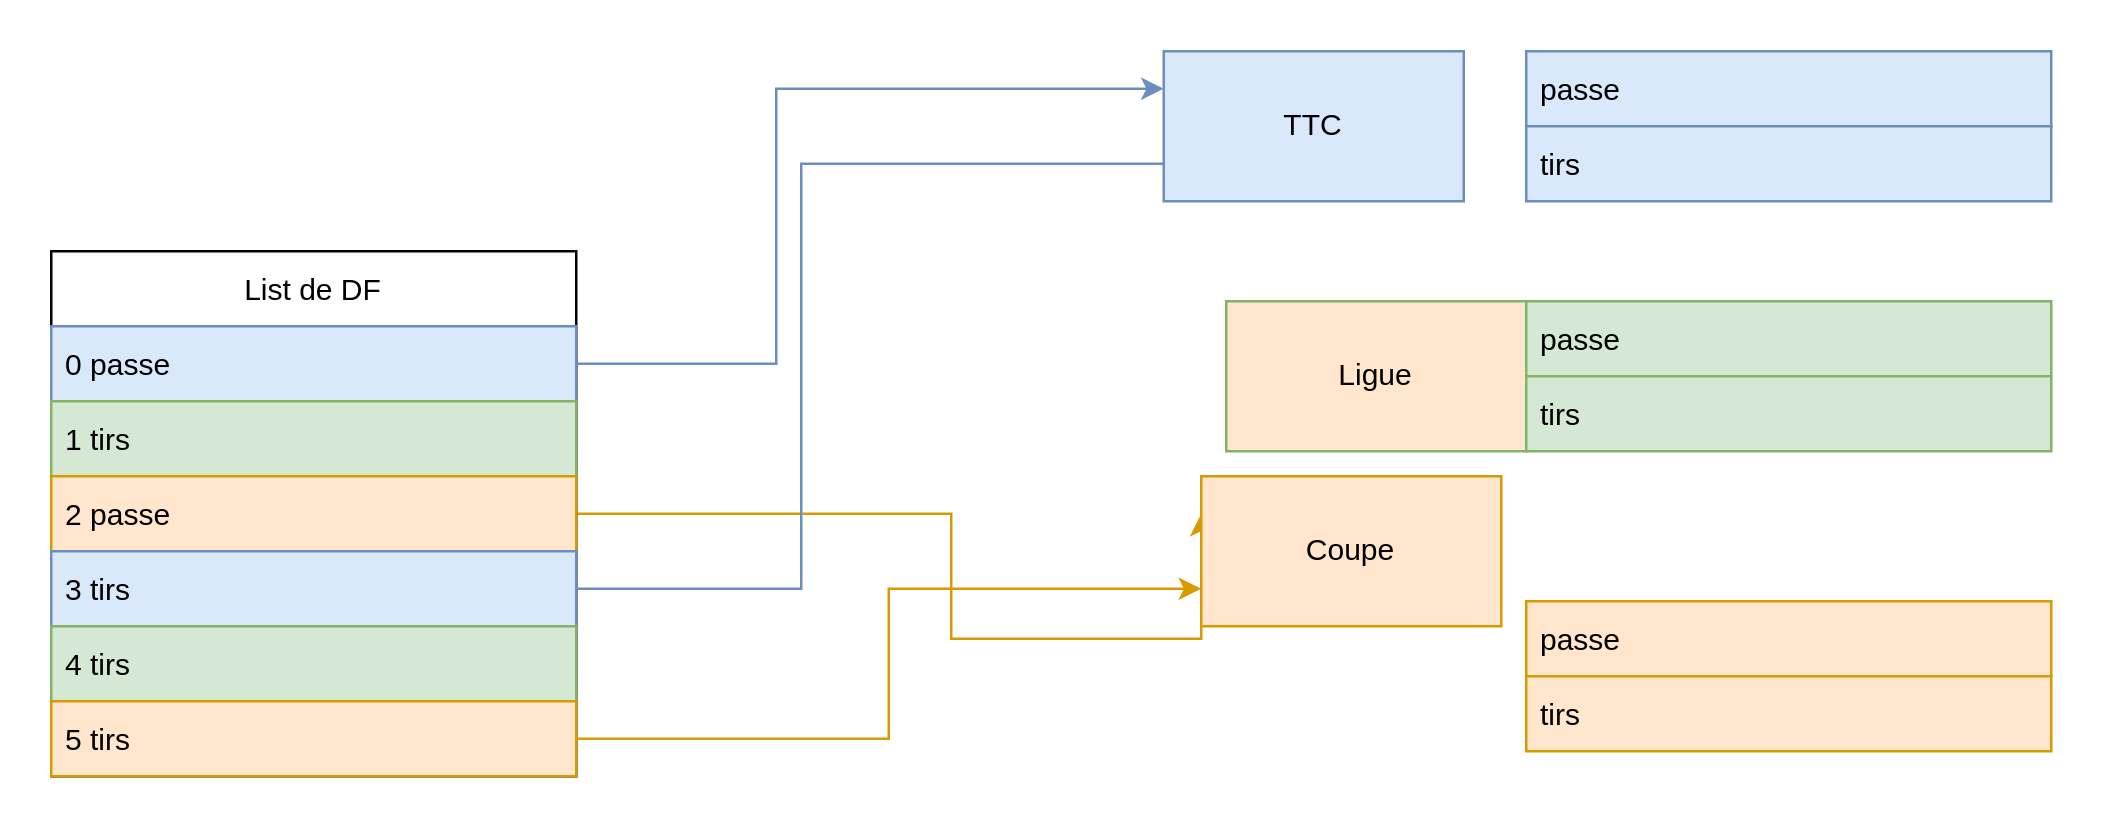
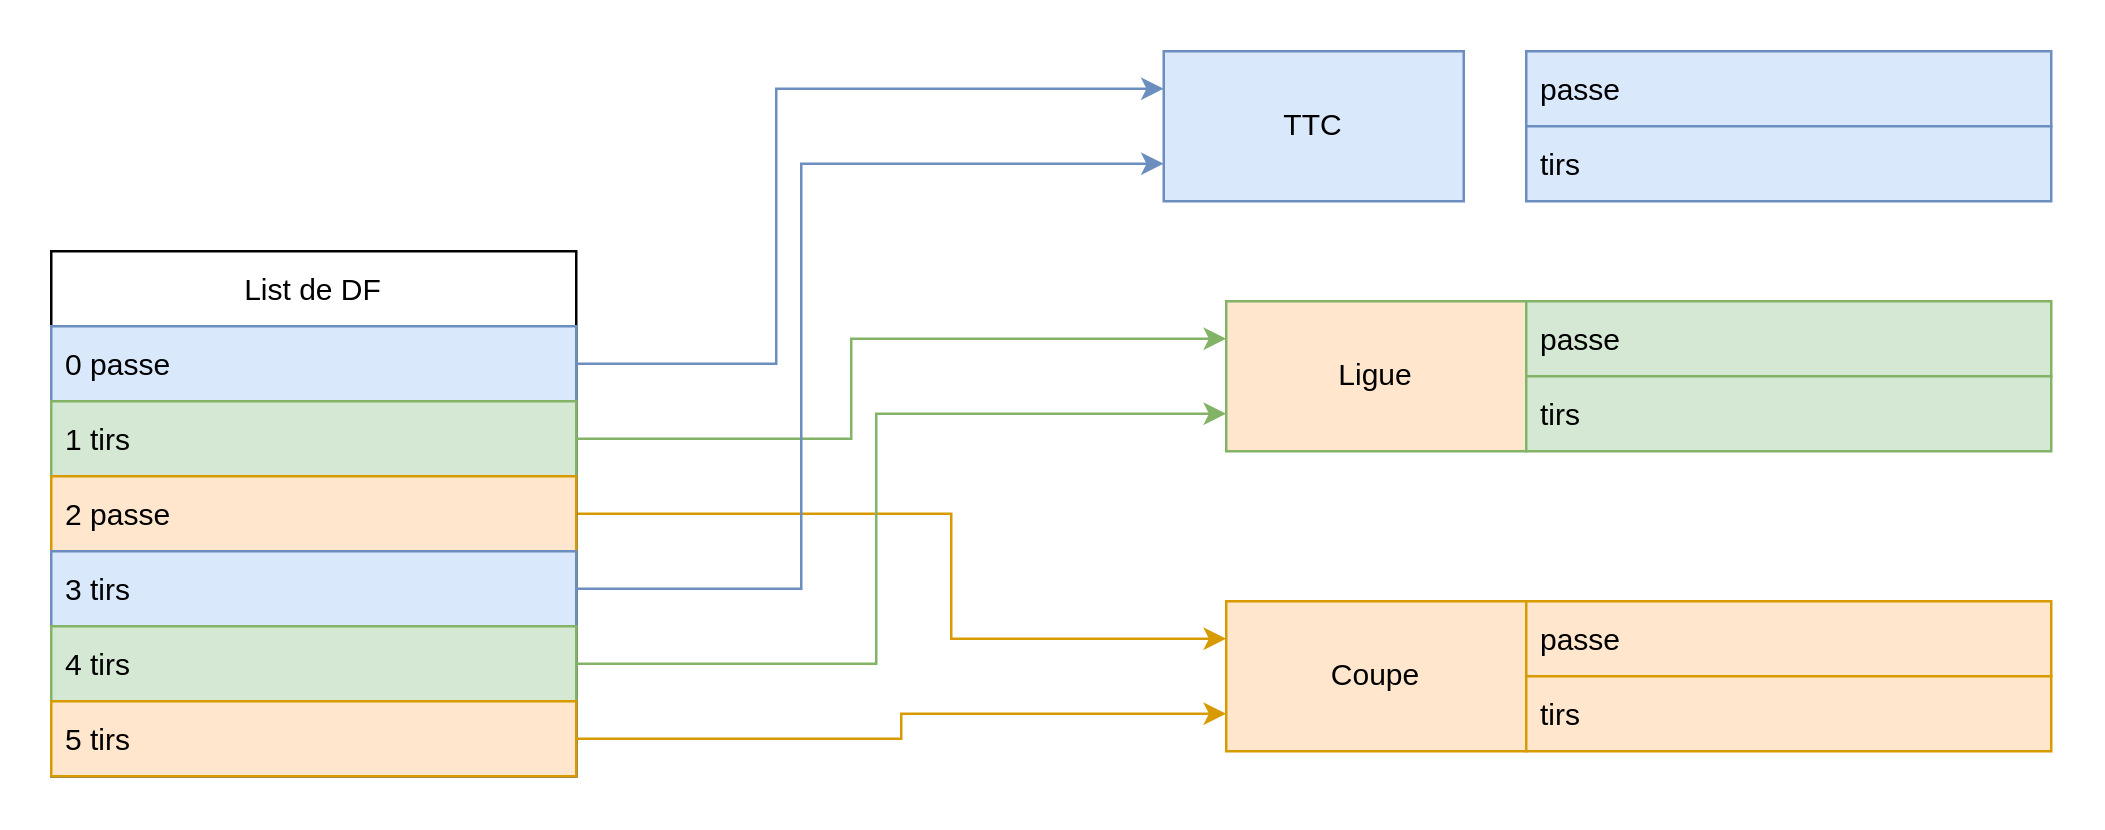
  <mxCell id="0" />
  <mxCell id="1" parent="0" />
  <mxCell id="2" style="edgeStyle=orthogonalEdgeStyle;rounded=0;orthogonalLoop=1;jettySize=auto;html=1;exitX=1;exitY=0.5;exitDx=0;exitDy=0;entryX=0;entryY=0.25;entryDx=0;entryDy=0;fillColor=#ffe6cc;strokeColor=#d79b00;" edge="1" parent="1" source="3" target="12"><mxGeometry relative="1" as="geometry"><Array as="points"><mxPoint x="380" y="205" /><mxPoint x="380" y="255" /></Array></mxGeometry></mxCell>
  <mxCell id="3" value="List de DF" style="swimlane;fontStyle=0;childLayout=stackLayout;horizontal=1;startSize=30;horizontalStack=0;resizeParent=1;resizeParentMax=0;resizeLast=0;collapsible=1;marginBottom=0;" vertex="1" parent="1"><mxGeometry x="20" y="100" width="210" height="210" as="geometry" /></mxCell>
  <mxCell id="4" value="0 passe" style="text;strokeColor=#6c8ebf;fillColor=#dae8fc;align=left;verticalAlign=middle;spacingLeft=4;spacingRight=4;overflow=hidden;points=[[0,0.5],[1,0.5]];portConstraint=eastwest;rotatable=0;" vertex="1" parent="3"><mxGeometry y="30" width="210" height="30" as="geometry" /></mxCell>
  <mxCell id="5" value="1 tirs" style="text;strokeColor=#82b366;fillColor=#d5e8d4;align=left;verticalAlign=middle;spacingLeft=4;spacingRight=4;overflow=hidden;points=[[0,0.5],[1,0.5]];portConstraint=eastwest;rotatable=0;" vertex="1" parent="3"><mxGeometry y="60" width="210" height="30" as="geometry" /></mxCell>
  <mxCell id="6" value="2 passe" style="text;strokeColor=#d79b00;fillColor=#ffe6cc;align=left;verticalAlign=middle;spacingLeft=4;spacingRight=4;overflow=hidden;points=[[0,0.5],[1,0.5]];portConstraint=eastwest;rotatable=0;" vertex="1" parent="3"><mxGeometry y="90" width="210" height="30" as="geometry" /></mxCell>
  <mxCell id="7" value="3 tirs" style="text;strokeColor=#6c8ebf;fillColor=#dae8fc;align=left;verticalAlign=middle;spacingLeft=4;spacingRight=4;overflow=hidden;points=[[0,0.5],[1,0.5]];portConstraint=eastwest;rotatable=0;" vertex="1" parent="3"><mxGeometry y="120" width="210" height="30" as="geometry" /></mxCell>
  <mxCell id="8" value="4 tirs" style="text;strokeColor=#82b366;fillColor=#d5e8d4;align=left;verticalAlign=middle;spacingLeft=4;spacingRight=4;overflow=hidden;points=[[0,0.5],[1,0.5]];portConstraint=eastwest;rotatable=0;" vertex="1" parent="3"><mxGeometry y="150" width="210" height="30" as="geometry" /></mxCell>
  <mxCell id="9" value="5 tirs" style="text;strokeColor=#d79b00;fillColor=#ffe6cc;align=left;verticalAlign=middle;spacingLeft=4;spacingRight=4;overflow=hidden;points=[[0,0.5],[1,0.5]];portConstraint=eastwest;rotatable=0;" vertex="1" parent="3"><mxGeometry y="180" width="210" height="30" as="geometry" /></mxCell>
  <mxCell id="10" value="TTC" style="rounded=0;whiteSpace=wrap;html=1;fillColor=#dae8fc;strokeColor=#6c8ebf;" vertex="1" parent="1"><mxGeometry x="465" y="20" width="120" height="60" as="geometry" /></mxCell>
  <mxCell id="11" value="Ligue" style="rounded=0;whiteSpace=wrap;html=1;fillColor=#ffe6cc;strokeColor=#82b366;" vertex="1" parent="1"><mxGeometry x="490" y="120" width="120" height="60" as="geometry" /></mxCell>
- <mxCell id="12" value="Coupe" style="rounded=0;whiteSpace=wrap;html=1;fillColor=#ffe6cc;strokeColor=#d79b00;" vertex="1" parent="1"><mxGeometry x="480" y="190" width="120" height="60" as="geometry" /></mxCell>
+ <mxCell id="12" value="Coupe" style="rounded=0;whiteSpace=wrap;html=1;fillColor=#ffe6cc;strokeColor=#d79b00;" vertex="1" parent="1"><mxGeometry x="490" y="240" width="120" height="60" as="geometry" /></mxCell>
  <mxCell id="13" style="edgeStyle=orthogonalEdgeStyle;rounded=0;orthogonalLoop=1;jettySize=auto;html=1;exitX=1;exitY=0.5;exitDx=0;exitDy=0;entryX=0;entryY=0.25;entryDx=0;entryDy=0;fillColor=#dae8fc;strokeColor=#6c8ebf;" edge="1" parent="1" source="4" target="10"><mxGeometry relative="1" as="geometry"><Array as="points"><mxPoint x="310" y="145" /><mxPoint x="310" y="35" /></Array></mxGeometry></mxCell>
- <mxCell id="15" style="edgeStyle=orthogonalEdgeStyle;rounded=0;orthogonalLoop=1;jettySize=auto;html=1;exitX=1;exitY=0.5;exitDx=0;exitDy=0;entryX=0;entryY=0.75;entryDx=0;entryDy=0;fillColor=#dae8fc;strokeColor=#6c8ebf;endArrow=none;" edge="1" parent="1" source="7" target="10"><mxGeometry relative="1" as="geometry"><Array as="points"><mxPoint x="320" y="235" /><mxPoint x="320" y="65" /></Array></mxGeometry></mxCell>
+ <mxCell id="14" style="edgeStyle=orthogonalEdgeStyle;rounded=0;orthogonalLoop=1;jettySize=auto;html=1;exitX=1;exitY=0.5;exitDx=0;exitDy=0;entryX=0;entryY=0.25;entryDx=0;entryDy=0;fillColor=#d5e8d4;strokeColor=#82b366;" edge="1" parent="1" source="5" target="11"><mxGeometry relative="1" as="geometry"><Array as="points"><mxPoint x="340" y="175" /><mxPoint x="340" y="135" /></Array></mxGeometry></mxCell>
+ <mxCell id="15" style="edgeStyle=orthogonalEdgeStyle;rounded=0;orthogonalLoop=1;jettySize=auto;html=1;exitX=1;exitY=0.5;exitDx=0;exitDy=0;entryX=0;entryY=0.75;entryDx=0;entryDy=0;fillColor=#dae8fc;strokeColor=#6c8ebf;" edge="1" parent="1" source="7" target="10"><mxGeometry relative="1" as="geometry"><Array as="points"><mxPoint x="320" y="235" /><mxPoint x="320" y="65" /></Array></mxGeometry></mxCell>
+ <mxCell id="16" style="edgeStyle=orthogonalEdgeStyle;rounded=0;orthogonalLoop=1;jettySize=auto;html=1;exitX=1;exitY=0.5;exitDx=0;exitDy=0;entryX=0;entryY=0.75;entryDx=0;entryDy=0;fillColor=#d5e8d4;strokeColor=#82b366;" edge="1" parent="1" source="8" target="11"><mxGeometry relative="1" as="geometry"><Array as="points"><mxPoint x="350" y="265" /><mxPoint x="350" y="165" /></Array></mxGeometry></mxCell>
  <mxCell id="17" style="edgeStyle=orthogonalEdgeStyle;rounded=0;orthogonalLoop=1;jettySize=auto;html=1;exitX=1;exitY=0.5;exitDx=0;exitDy=0;entryX=0;entryY=0.75;entryDx=0;entryDy=0;fillColor=#ffe6cc;strokeColor=#d79b00;" edge="1" parent="1" source="9" target="12"><mxGeometry relative="1" as="geometry" /></mxCell>
  <mxCell id="18" value="passe" style="text;strokeColor=#6c8ebf;fillColor=#dae8fc;align=left;verticalAlign=middle;spacingLeft=4;spacingRight=4;overflow=hidden;points=[[0,0.5],[1,0.5]];portConstraint=eastwest;rotatable=0;" vertex="1" parent="1"><mxGeometry x="610" y="20" width="210" height="30" as="geometry" /></mxCell>
  <mxCell id="19" value="tirs" style="text;strokeColor=#6c8ebf;fillColor=#dae8fc;align=left;verticalAlign=middle;spacingLeft=4;spacingRight=4;overflow=hidden;points=[[0,0.5],[1,0.5]];portConstraint=eastwest;rotatable=0;" vertex="1" parent="1"><mxGeometry x="610" y="50" width="210" height="30" as="geometry" /></mxCell>
  <mxCell id="20" value="passe" style="text;strokeColor=#82b366;fillColor=#d5e8d4;align=left;verticalAlign=middle;spacingLeft=4;spacingRight=4;overflow=hidden;points=[[0,0.5],[1,0.5]];portConstraint=eastwest;rotatable=0;" vertex="1" parent="1"><mxGeometry x="610" y="120" width="210" height="30" as="geometry" /></mxCell>
  <mxCell id="21" value="tirs" style="text;strokeColor=#82b366;fillColor=#d5e8d4;align=left;verticalAlign=middle;spacingLeft=4;spacingRight=4;overflow=hidden;points=[[0,0.5],[1,0.5]];portConstraint=eastwest;rotatable=0;" vertex="1" parent="1"><mxGeometry x="610" y="150" width="210" height="30" as="geometry" /></mxCell>
  <mxCell id="22" value="passe" style="text;strokeColor=#d79b00;fillColor=#ffe6cc;align=left;verticalAlign=middle;spacingLeft=4;spacingRight=4;overflow=hidden;points=[[0,0.5],[1,0.5]];portConstraint=eastwest;rotatable=0;" vertex="1" parent="1"><mxGeometry x="610" y="240" width="210" height="30" as="geometry" /></mxCell>
  <mxCell id="23" value="tirs" style="text;strokeColor=#d79b00;fillColor=#ffe6cc;align=left;verticalAlign=middle;spacingLeft=4;spacingRight=4;overflow=hidden;points=[[0,0.5],[1,0.5]];portConstraint=eastwest;rotatable=0;" vertex="1" parent="1"><mxGeometry x="610" y="270" width="210" height="30" as="geometry" /></mxCell>
